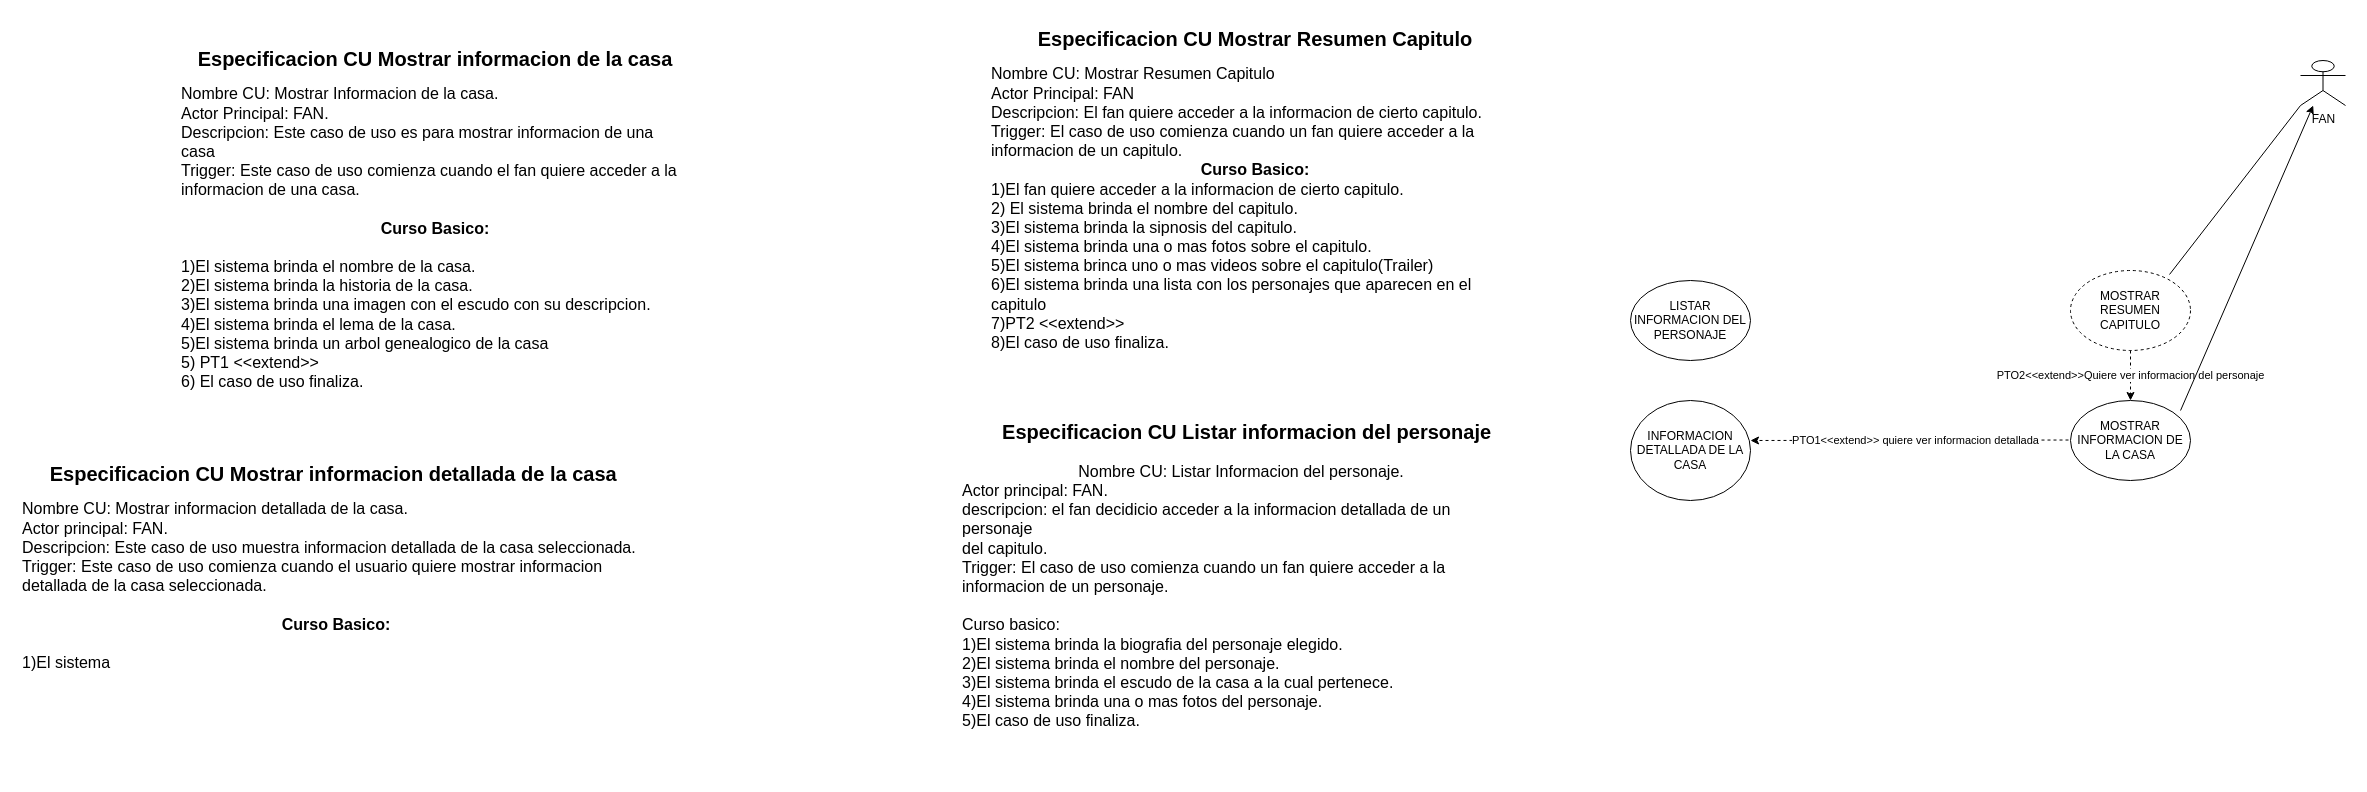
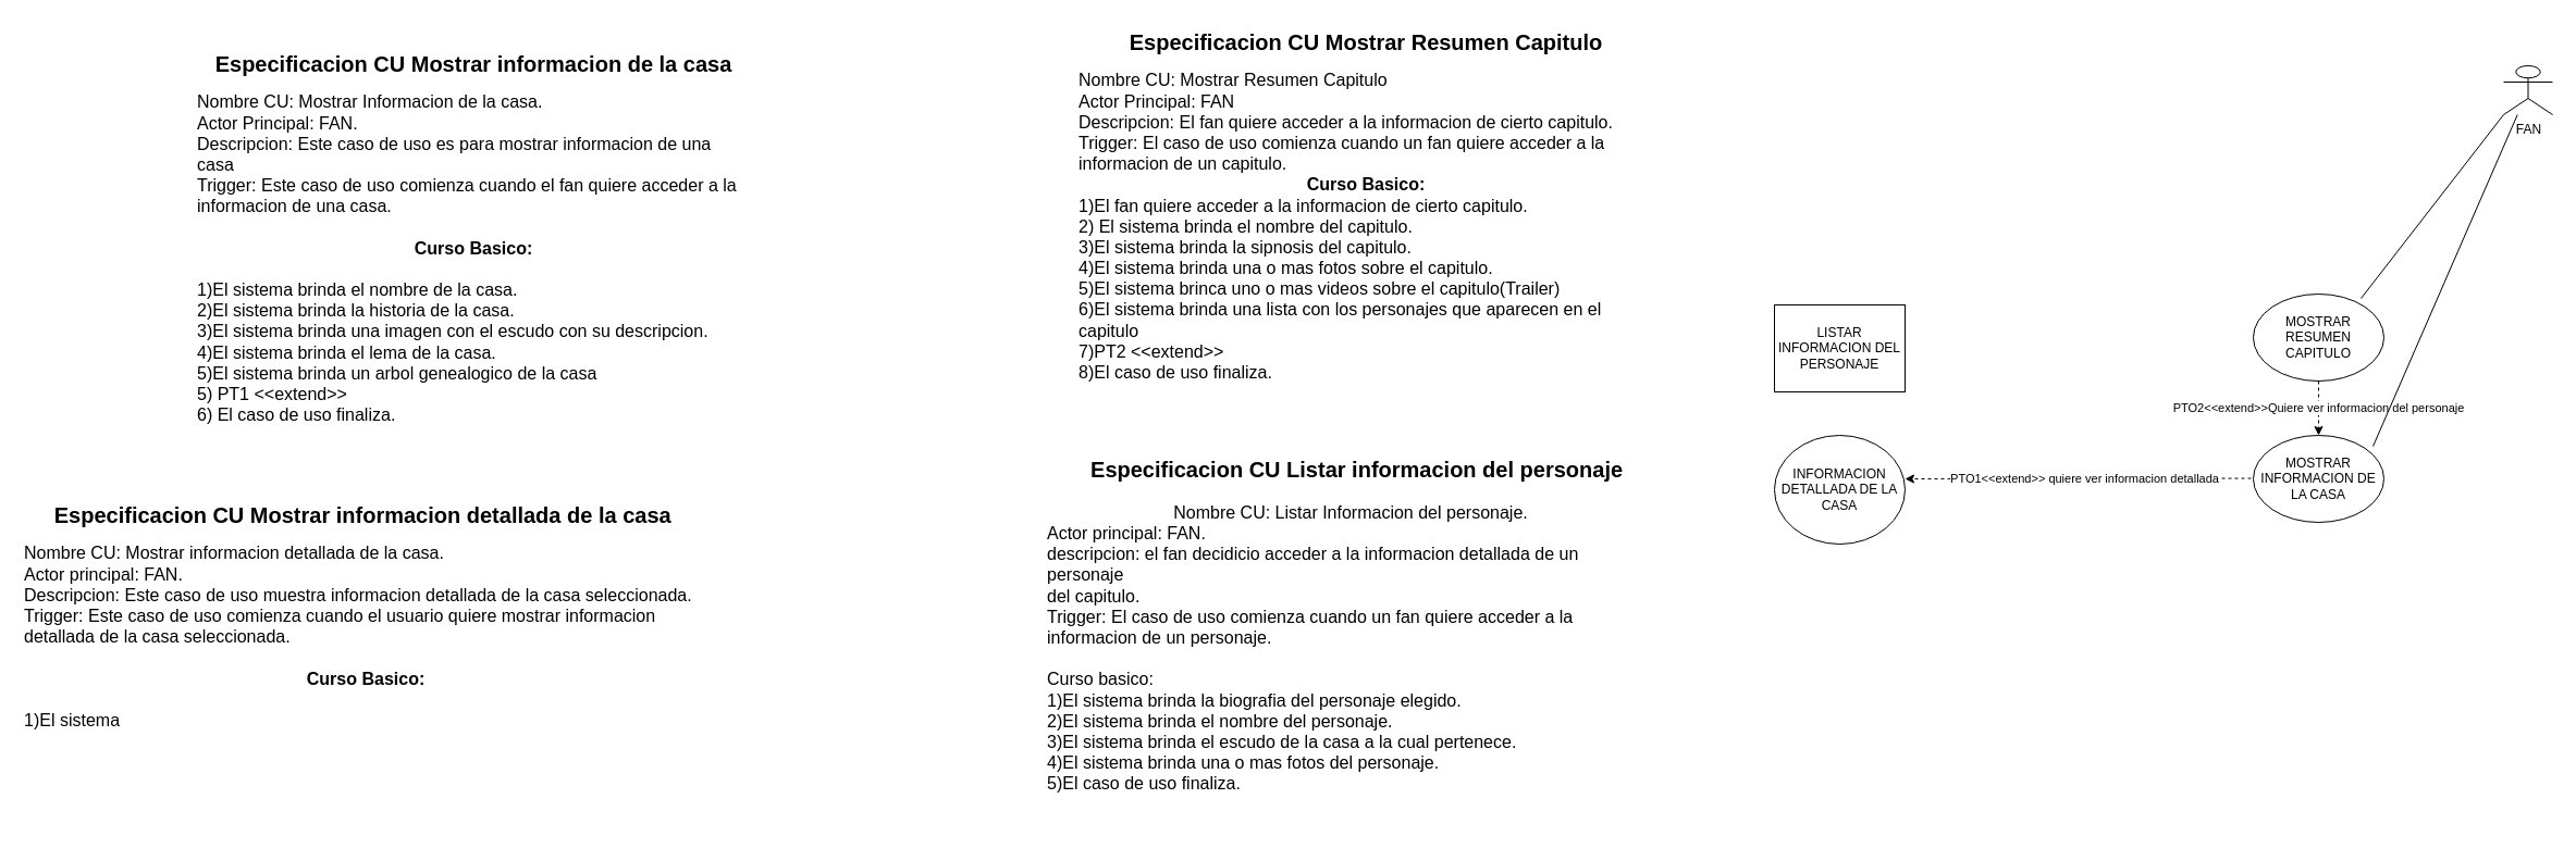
  <mxCell id="0" />
  <mxCell id="1" parent="0" />
  <mxCell id="2" value="PTO1&amp;lt;&amp;lt;extend&amp;gt;&amp;gt; quiere ver informacion detallada" style="edgeStyle=orthogonalEdgeStyle;rounded=0;orthogonalLoop=1;jettySize=auto;html=1;entryX=1;entryY=0.4;entryDx=0;entryDy=0;dashed=1;entryPerimeter=0;" parent="1" target="5" edge="1"><mxGeometry relative="1" as="geometry"><mxPoint x="2080" y="439.5" as="sourcePoint" /><mxPoint x="1760" y="439.5" as="targetPoint" /><mxPoint as="offset" /></mxGeometry></mxCell>
  <mxCell id="3" value="MOSTRAR INFORMACION DE LA CASA" style="ellipse;whiteSpace=wrap;html=1;" parent="1" vertex="1"><mxGeometry x="2070" y="400" width="120" height="80" as="geometry" /></mxCell>
  <mxCell id="4" value="FAN" style="shape=umlActor;verticalLabelPosition=bottom;verticalAlign=top;html=1;outlineConnect=0;" parent="1" vertex="1"><mxGeometry x="2300" y="60" width="45" height="45" as="geometry" /></mxCell>
  <mxCell id="5" value="INFORMACION DETALLADA DE LA CASA" style="ellipse;whiteSpace=wrap;html=1;" parent="1" vertex="1"><mxGeometry x="1630" y="400" width="120" height="100" as="geometry" /></mxCell>
  <mxCell id="6" value="&lt;h1 style=&quot;margin-top: 0px; font-size: 20px;&quot;&gt;Especificacion CU Mostrar Resumen Capitulo&lt;/h1&gt;&lt;div style=&quot;text-align: left; font-size: 16px;&quot;&gt;Nombre CU: Mostrar Resumen Capitulo&lt;/div&gt;&lt;div style=&quot;text-align: left; font-size: 16px;&quot;&gt;Actor Principal: FAN&lt;/div&gt;&lt;div style=&quot;text-align: left; font-size: 16px;&quot;&gt;Descripcion: El fan quiere acceder a la informacion de cierto capitulo.&lt;/div&gt;&lt;div style=&quot;text-align: left; font-size: 16px;&quot;&gt;Trigger: El caso de uso comienza cuando un fan quiere acceder a la informacion de un capitulo.&lt;/div&gt;&lt;div style=&quot;font-size: 16px;&quot;&gt;&lt;b&gt;Curso Basico:&lt;/b&gt;&lt;/div&gt;&lt;div style=&quot;text-align: left; font-size: 16px;&quot;&gt;1)El fan quiere acceder a la informacion de cierto capitulo.&lt;/div&gt;&lt;div style=&quot;text-align: left; font-size: 16px;&quot;&gt;2) El sistema brinda el nombre del capitulo.&lt;/div&gt;&lt;div style=&quot;text-align: left; font-size: 16px;&quot;&gt;3)El sistema brinda la sipnosis del capitulo.&lt;/div&gt;&lt;div style=&quot;text-align: left; font-size: 16px;&quot;&gt;4)El sistema brinda una o mas fotos sobre el capitulo.&lt;/div&gt;&lt;div style=&quot;text-align: left; font-size: 16px;&quot;&gt;5)El sistema brinca uno o mas videos sobre el capitulo(Trailer)&lt;/div&gt;&lt;div style=&quot;text-align: left; font-size: 16px;&quot;&gt;6)El sistema brinda una lista con los personajes que aparecen en el capitulo&lt;/div&gt;&lt;div style=&quot;text-align: left; font-size: 16px;&quot;&gt;7)PT2 &amp;lt;&amp;lt;extend&amp;gt;&amp;gt;&lt;/div&gt;&lt;div style=&quot;text-align: left; font-size: 16px;&quot;&gt;8)El caso de uso finaliza.&lt;/div&gt;" style="text;html=1;whiteSpace=wrap;overflow=hidden;rounded=0;align=center;" parent="1" vertex="1"><mxGeometry x="990" y="20" width="530" height="450" as="geometry" /></mxCell>
- <mxCell id="7" value="MOSTRAR RESUMEN CAPITULO" style="ellipse;whiteSpace=wrap;html=1;dashed=1;" parent="1" vertex="1"><mxGeometry x="2070" y="270" width="120" height="80" as="geometry" /></mxCell>
- <mxCell id="8" value="LISTAR INFORMACION DEL PERSONAJE" style="ellipse;whiteSpace=wrap;html=1;" parent="1" vertex="1"><mxGeometry x="1630" y="280" width="120" height="80" as="geometry" /></mxCell>
+ <mxCell id="7" value="MOSTRAR RESUMEN CAPITULO" style="ellipse;whiteSpace=wrap;html=1;" parent="1" vertex="1"><mxGeometry x="2070" y="270" width="120" height="80" as="geometry" /></mxCell>
+ <mxCell id="8" value="LISTAR INFORMACION DEL PERSONAJE" style="whiteSpace=wrap;html=1;rounded=0;" parent="1" vertex="1"><mxGeometry x="1630" y="280" width="120" height="80" as="geometry" /></mxCell>
  <mxCell id="9" value="PTO2&amp;lt;&amp;lt;extend&amp;gt;&amp;gt;Quiere ver informacion del personaje" style="edgeStyle=orthogonalEdgeStyle;rounded=0;orthogonalLoop=1;jettySize=auto;html=1;dashed=1;" parent="1" source="7" target="3" edge="1"><mxGeometry relative="1" as="geometry" /></mxCell>
  <mxCell id="10" value="" style="endArrow=none;html=1;rounded=0;exitX=0;exitY=1;exitDx=0;exitDy=0;exitPerimeter=0;entryX=0.825;entryY=0.05;entryDx=0;entryDy=0;entryPerimeter=0;" parent="1" source="4" target="7" edge="1"><mxGeometry width="50" height="50" relative="1" as="geometry"><mxPoint x="1630" y="450" as="sourcePoint" /><mxPoint x="1680" y="400" as="targetPoint" /><Array as="points" /></mxGeometry></mxCell>
  <mxCell id="11" value="&lt;h1 style=&quot;text-align: center; margin-top: 0px;&quot;&gt;&lt;span style=&quot;background-color: initial;&quot;&gt;&lt;font style=&quot;font-size: 20px;&quot;&gt;&amp;nbsp; Especificacion CU Listar informacion del personaje&lt;/font&gt;&lt;/span&gt;&lt;br&gt;&lt;/h1&gt;&lt;div style=&quot;text-align: center;&quot;&gt;&lt;span style=&quot;font-size: 16px;&quot;&gt;Nombre CU: Listar Informacion del personaje.&lt;/span&gt;&lt;/div&gt;&lt;div style=&quot;&quot;&gt;&lt;span style=&quot;font-size: 16px;&quot;&gt;Actor principal: FAN.&lt;/span&gt;&lt;/div&gt;&lt;div style=&quot;&quot;&gt;&lt;span style=&quot;font-size: 16px;&quot;&gt;descripcion: el fan decidicio acceder a la informacion detallada de un personaje&lt;/span&gt;&lt;/div&gt;&lt;div style=&quot;&quot;&gt;&lt;span style=&quot;font-size: 16px;&quot;&gt;del capitulo.&lt;/span&gt;&lt;/div&gt;&lt;div style=&quot;&quot;&gt;&lt;span style=&quot;font-size: 16px;&quot;&gt;Trigger: El caso de uso comienza cuando un fan quiere acceder a la informacion de un personaje.&lt;/span&gt;&lt;/div&gt;&lt;div style=&quot;&quot;&gt;&lt;span style=&quot;font-size: 16px;&quot;&gt;&lt;br&gt;&lt;/span&gt;&lt;/div&gt;&lt;div style=&quot;&quot;&gt;&lt;span style=&quot;font-size: 16px;&quot;&gt;Curso basico:&lt;/span&gt;&lt;/div&gt;&lt;div style=&quot;&quot;&gt;&lt;span style=&quot;font-size: 16px;&quot;&gt;1)El sistema brinda la biografia del personaje elegido.&lt;/span&gt;&lt;/div&gt;&lt;div style=&quot;&quot;&gt;&lt;span style=&quot;font-size: 16px;&quot;&gt;2)El sistema brinda el nombre del personaje.&lt;/span&gt;&lt;/div&gt;&lt;div style=&quot;&quot;&gt;&lt;span style=&quot;font-size: 16px;&quot;&gt;3)El sistema brinda el escudo de la casa a la cual pertenece.&lt;/span&gt;&lt;/div&gt;&lt;div style=&quot;&quot;&gt;&lt;span style=&quot;font-size: 16px;&quot;&gt;4)El sistema brinda una o mas fotos del personaje.&lt;/span&gt;&lt;/div&gt;&lt;div style=&quot;&quot;&gt;&lt;span style=&quot;font-size: 16px;&quot;&gt;5)El caso de uso finaliza.&lt;/span&gt;&lt;/div&gt;" style="text;html=1;whiteSpace=wrap;overflow=hidden;rounded=0;" parent="1" vertex="1"><mxGeometry x="960" y="410" width="560" height="330" as="geometry" /></mxCell>
- <mxCell id="12" value="" style="endArrow=classic;html=1;rounded=0;exitX=0.917;exitY=0.125;exitDx=0;exitDy=0;exitPerimeter=0;" parent="1" target="4" edge="1" source="3"><mxGeometry width="50" height="50" relative="1" as="geometry"><mxPoint x="2200" y="430" as="sourcePoint" /><mxPoint x="2250" y="380" as="targetPoint" /></mxGeometry></mxCell>
+ <mxCell id="12" value="" style="endArrow=none;html=1;rounded=0;exitX=0.917;exitY=0.125;exitDx=0;exitDy=0;exitPerimeter=0;" parent="1" target="4" edge="1" source="3"><mxGeometry width="50" height="50" relative="1" as="geometry"><mxPoint x="2200" y="430" as="sourcePoint" /><mxPoint x="2250" y="380" as="targetPoint" /></mxGeometry></mxCell>
  <mxCell id="13" value="&lt;h1 style=&quot;margin-top: 0px; font-size: 20px;&quot;&gt;Especificacion CU Mostrar informacion de la casa&lt;/h1&gt;&lt;div style=&quot;text-align: left; font-size: 16px;&quot;&gt;Nombre CU: Mostrar Informacion de la casa.&lt;/div&gt;&lt;div style=&quot;text-align: left; font-size: 16px;&quot;&gt;Actor Principal: FAN.&lt;/div&gt;&lt;div style=&quot;text-align: left; font-size: 16px;&quot;&gt;Descripcion: Este caso de uso es para mostrar informacion de una casa&lt;/div&gt;&lt;div style=&quot;text-align: left; font-size: 16px;&quot;&gt;Trigger: Este caso de uso comienza cuando el fan quiere acceder a la informacion de una casa.&lt;/div&gt;&lt;div style=&quot;text-align: left; font-size: 16px;&quot;&gt;&lt;br&gt;&lt;/div&gt;&lt;div style=&quot;font-size: 16px;&quot;&gt;&lt;b&gt;Curso Basico:&lt;/b&gt;&lt;/div&gt;&lt;div style=&quot;font-size: 16px;&quot;&gt;&lt;b&gt;&lt;br&gt;&lt;/b&gt;&lt;/div&gt;&lt;div style=&quot;text-align: left; font-size: 16px;&quot;&gt;1)El sistema brinda el nombre de la casa.&lt;/div&gt;&lt;div style=&quot;text-align: left; font-size: 16px;&quot;&gt;2)El sistema brinda la historia de la casa.&lt;/div&gt;&lt;div style=&quot;text-align: left; font-size: 16px;&quot;&gt;3)El sistema brinda una imagen con el escudo con su descripcion.&lt;/div&gt;&lt;div style=&quot;text-align: left; font-size: 16px;&quot;&gt;4)El sistema brinda el lema de la casa.&lt;/div&gt;&lt;div style=&quot;text-align: left; font-size: 16px;&quot;&gt;5)El sistema brinda un arbol genealogico de la casa&lt;/div&gt;&lt;div style=&quot;text-align: left; font-size: 16px;&quot;&gt;5) PT1 &amp;lt;&amp;lt;extend&amp;gt;&amp;gt;&lt;/div&gt;&lt;div style=&quot;text-align: left; font-size: 16px;&quot;&gt;6) El caso de uso finaliza.&lt;/div&gt;" style="text;html=1;whiteSpace=wrap;overflow=hidden;rounded=0;align=center;" vertex="1" parent="1"><mxGeometry x="180" y="40" width="510" height="510" as="geometry" /></mxCell>
  <mxCell id="14" value="&lt;h1 style=&quot;margin-top: 0px; font-size: 20px;&quot;&gt;&lt;span style=&quot;background-color: initial;&quot;&gt;&amp;nbsp; &amp;nbsp; &amp;nbsp;Especificacion CU Mostrar informacion detallada de la casa&lt;/span&gt;&lt;br&gt;&lt;/h1&gt;&lt;div style=&quot;font-size: 16px;&quot;&gt;Nombre CU: Mostrar informacion detallada de la casa.&lt;/div&gt;&lt;div style=&quot;font-size: 16px;&quot;&gt;Actor principal: FAN.&lt;/div&gt;&lt;div style=&quot;font-size: 16px;&quot;&gt;Descripcion: Este caso de uso muestra informacion detallada de la casa seleccionada.&lt;/div&gt;&lt;div style=&quot;font-size: 16px;&quot;&gt;Trigger: Este caso de uso comienza cuando el usuario quiere mostrar informacion detallada de la casa seleccionada.&lt;/div&gt;&lt;div style=&quot;font-size: 16px;&quot;&gt;&lt;br&gt;&lt;/div&gt;&lt;div style=&quot;text-align: center; font-size: 16px;&quot;&gt;&lt;b&gt;Curso Basico:&lt;/b&gt;&lt;br&gt;&lt;/div&gt;&lt;div style=&quot;text-align: center; font-size: 16px;&quot;&gt;&lt;b&gt;&lt;br&gt;&lt;/b&gt;&lt;/div&gt;&lt;div style=&quot;font-size: 16px;&quot;&gt;1)El sistema&lt;/div&gt;" style="text;html=1;whiteSpace=wrap;overflow=hidden;rounded=0;" vertex="1" parent="1"><mxGeometry x="20" y="455" width="630" height="315" as="geometry" /></mxCell>
